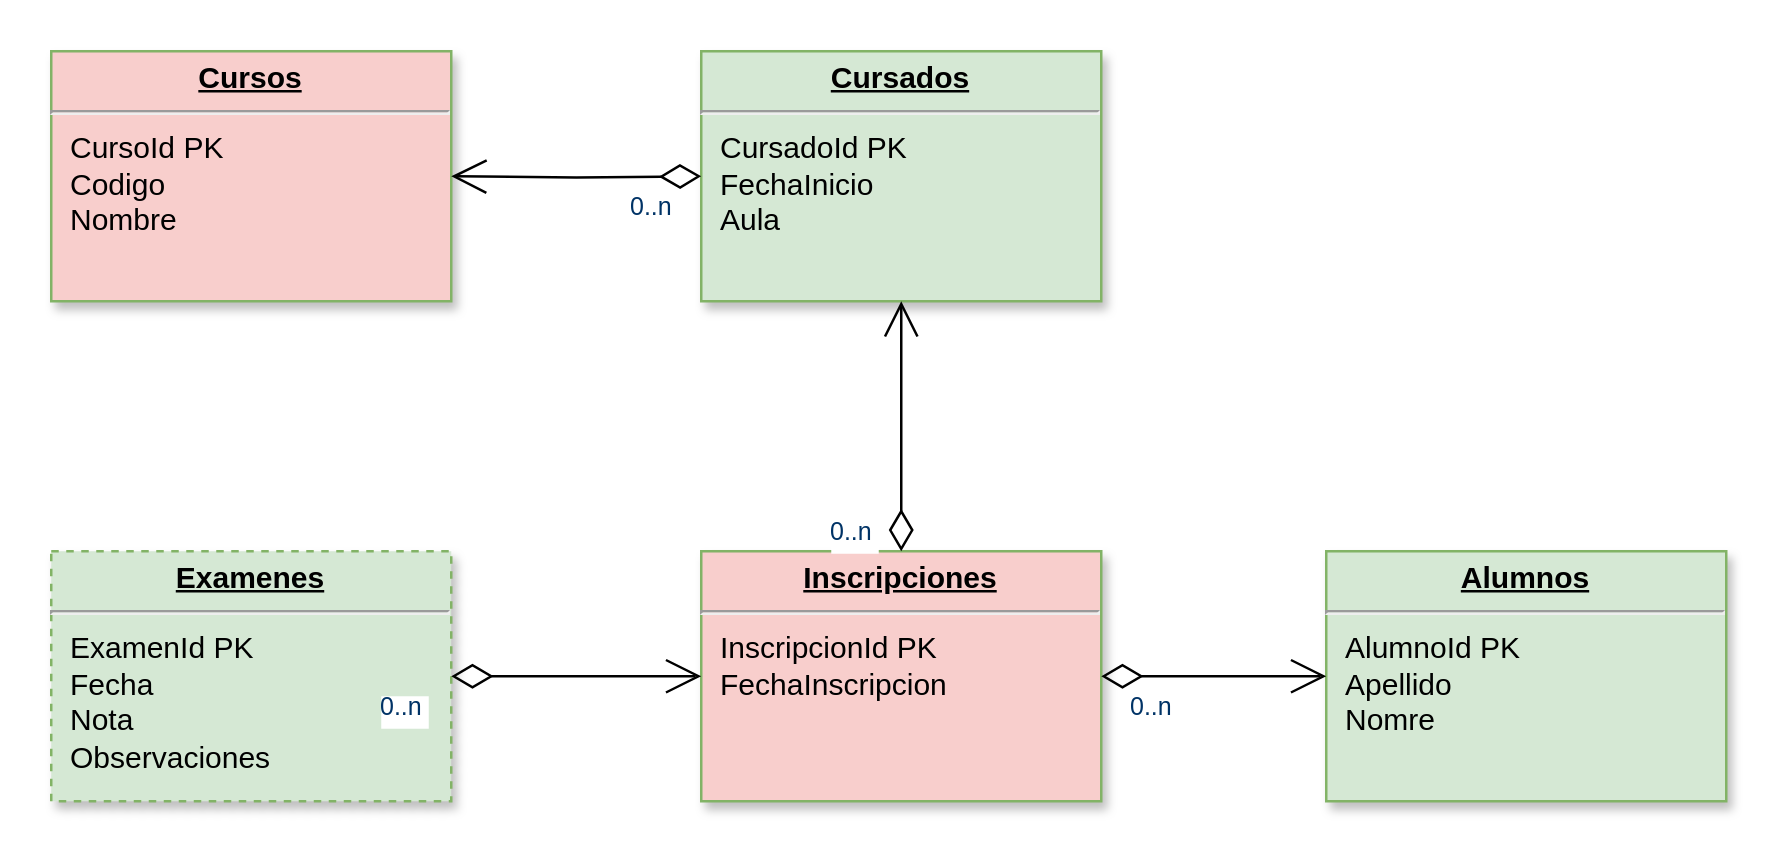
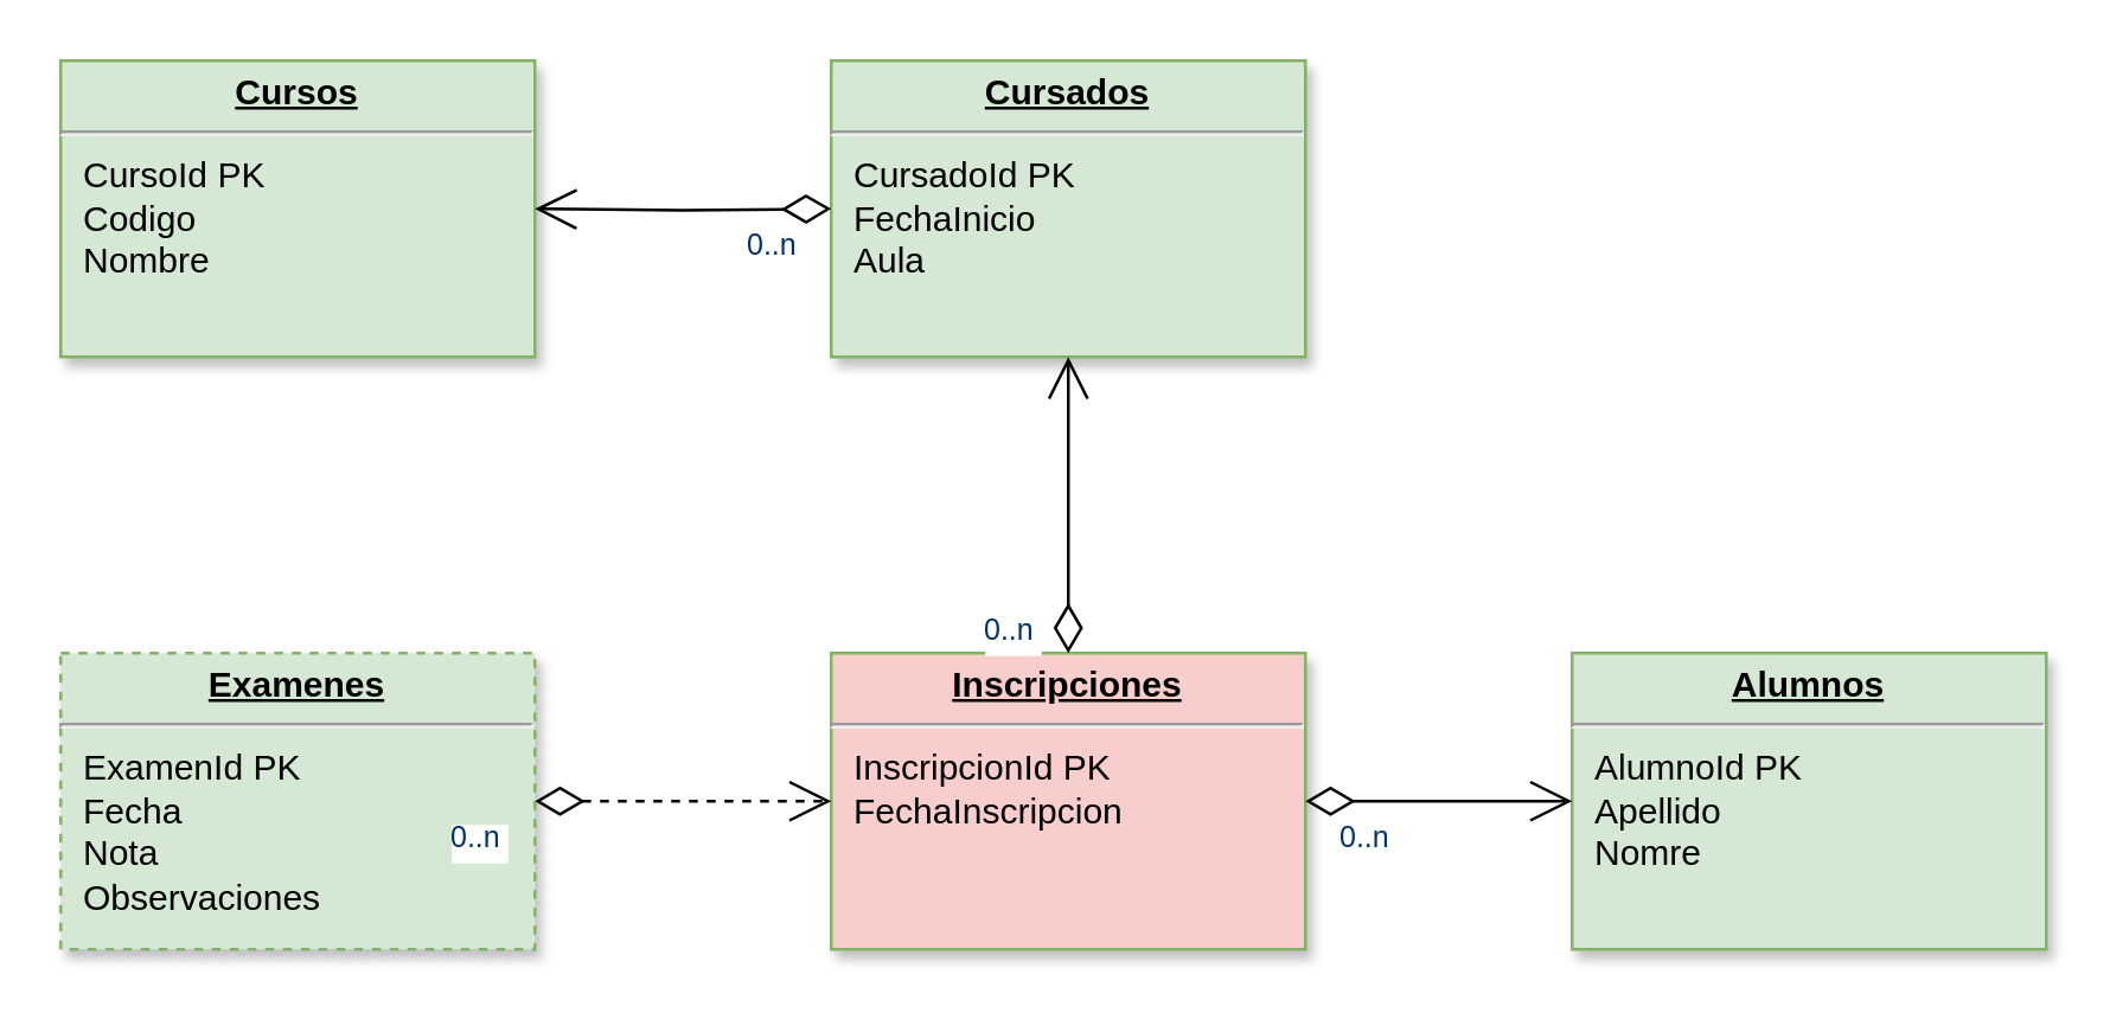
  <mxCell id="0" />
  <mxCell id="1" parent="0" />
- <mxCell id="2" value="&lt;p style=&quot;margin: 0px; margin-top: 4px; text-align: center; text-decoration: underline;&quot;&gt;&lt;strong&gt;Cursos&lt;/strong&gt;&lt;/p&gt;&lt;hr&gt;&lt;p style=&quot;margin: 0px; margin-left: 8px;&quot;&gt;CursoId PK&lt;/p&gt;&lt;p style=&quot;margin: 0px; margin-left: 8px;&quot;&gt;Codigo&lt;/p&gt;&lt;p style=&quot;margin: 0px; margin-left: 8px;&quot;&gt;Nombre&lt;/p&gt;" style="verticalAlign=top;align=left;overflow=fill;fontSize=12;fontFamily=Helvetica;html=1;strokeColor=#82b366;shadow=1;fillColor=#f8cecc;" vertex="1" parent="1"><mxGeometry x="20" y="20" width="160" height="100" as="geometry" /></mxCell>
+ <mxCell id="2" value="&lt;p style=&quot;margin: 0px; margin-top: 4px; text-align: center; text-decoration: underline;&quot;&gt;&lt;strong&gt;Cursos&lt;/strong&gt;&lt;/p&gt;&lt;hr&gt;&lt;p style=&quot;margin: 0px; margin-left: 8px;&quot;&gt;CursoId PK&lt;/p&gt;&lt;p style=&quot;margin: 0px; margin-left: 8px;&quot;&gt;Codigo&lt;/p&gt;&lt;p style=&quot;margin: 0px; margin-left: 8px;&quot;&gt;Nombre&lt;/p&gt;" style="verticalAlign=top;align=left;overflow=fill;fontSize=12;fontFamily=Helvetica;html=1;strokeColor=#82b366;shadow=1;fillColor=#d5e8d4;" vertex="1" parent="1"><mxGeometry x="20" y="20" width="160" height="100" as="geometry" /></mxCell>
  <mxCell id="3" value="&lt;p style=&quot;margin: 0px; margin-top: 4px; text-align: center; text-decoration: underline;&quot;&gt;&lt;strong&gt;Cursados&lt;/strong&gt;&lt;/p&gt;&lt;hr&gt;&lt;p style=&quot;margin: 0px; margin-left: 8px;&quot;&gt;CursadoId PK&lt;/p&gt;&lt;p style=&quot;margin: 0px; margin-left: 8px;&quot;&gt;FechaInicio&lt;/p&gt;&lt;p style=&quot;margin: 0px; margin-left: 8px;&quot;&gt;Aula&lt;/p&gt;" style="verticalAlign=top;align=left;overflow=fill;fontSize=12;fontFamily=Helvetica;html=1;strokeColor=#82b366;shadow=1;fillColor=#d5e8d4;" vertex="1" parent="1"><mxGeometry x="280" y="20" width="160" height="100" as="geometry" /></mxCell>
  <mxCell id="4" value="&lt;p style=&quot;margin: 0px; margin-top: 4px; text-align: center; text-decoration: underline;&quot;&gt;&lt;strong&gt;Inscripciones&lt;/strong&gt;&lt;/p&gt;&lt;hr&gt;&lt;p style=&quot;margin: 0px; margin-left: 8px;&quot;&gt;InscripcionId PK&lt;/p&gt;&lt;p style=&quot;margin: 0px; margin-left: 8px;&quot;&gt;FechaInscripcion&lt;/p&gt;" style="verticalAlign=top;align=left;overflow=fill;fontSize=12;fontFamily=Helvetica;html=1;strokeColor=#82b366;shadow=1;fillColor=#f8cecc;" vertex="1" parent="1"><mxGeometry x="280" y="220" width="160" height="100" as="geometry" /></mxCell>
  <mxCell id="5" value="&lt;p style=&quot;margin: 0px; margin-top: 4px; text-align: center; text-decoration: underline;&quot;&gt;&lt;strong&gt;Examenes&lt;/strong&gt;&lt;/p&gt;&lt;hr&gt;&lt;p style=&quot;margin: 0px; margin-left: 8px;&quot;&gt;ExamenId PK&lt;/p&gt;&lt;p style=&quot;margin: 0px; margin-left: 8px;&quot;&gt;Fecha&lt;br&gt;Nota&lt;/p&gt;&lt;p style=&quot;margin: 0px; margin-left: 8px;&quot;&gt;Observaciones&lt;/p&gt;" style="verticalAlign=top;align=left;overflow=fill;fontSize=12;fontFamily=Helvetica;html=1;strokeColor=#82b366;shadow=1;fillColor=#d5e8d4;dashed=1;" vertex="1" parent="1"><mxGeometry x="20" y="220" width="160" height="100" as="geometry" /></mxCell>
  <mxCell id="6" value="&lt;p style=&quot;margin: 0px; margin-top: 4px; text-align: center; text-decoration: underline;&quot;&gt;&lt;strong&gt;Alumnos&lt;/strong&gt;&lt;/p&gt;&lt;hr&gt;&lt;p style=&quot;margin: 0px; margin-left: 8px;&quot;&gt;AlumnoId PK&lt;/p&gt;&lt;p style=&quot;margin: 0px; margin-left: 8px;&quot;&gt;Apellido&lt;br&gt;Nomre&lt;/p&gt;" style="verticalAlign=top;align=left;overflow=fill;fontSize=12;fontFamily=Helvetica;html=1;strokeColor=#82b366;shadow=1;fillColor=#d5e8d4;" vertex="1" parent="1"><mxGeometry x="530" y="220" width="160" height="100" as="geometry" /></mxCell>
  <mxCell id="7" value="" style="endArrow=open;endSize=12;startArrow=diamondThin;startSize=14;startFill=0;edgeStyle=orthogonalEdgeStyle;rounded=0;entryX=1;entryY=0.5;entryDx=0;entryDy=0;" edge="1" parent="1" target="2"><mxGeometry x="228.28" y="-271.6" as="geometry"><mxPoint x="280" y="70" as="sourcePoint" /><mxPoint x="140" y="70" as="targetPoint" /></mxGeometry></mxCell>
  <mxCell id="8" value="0..n" style="resizable=0;align=left;verticalAlign=top;labelBackgroundColor=#ffffff;fontSize=10;strokeColor=#003366;shadow=1;fillColor=#D4E1F5;fontColor=#003366" connectable="0" vertex="1" parent="7"><mxGeometry x="-1" relative="1" as="geometry"><mxPoint x="-30" as="offset" /></mxGeometry></mxCell>
  <mxCell id="9" value="" style="endArrow=open;endSize=12;startArrow=diamondThin;startSize=14;startFill=0;edgeStyle=orthogonalEdgeStyle;rounded=0;entryX=0.5;entryY=1;entryDx=0;entryDy=0;exitX=0.5;exitY=0;exitDx=0;exitDy=0;" edge="1" parent="1" source="4" target="3"><mxGeometry x="238.28" y="-261.6" as="geometry"><mxPoint x="290" y="80" as="sourcePoint" /><mxPoint x="150" y="80" as="targetPoint" /></mxGeometry></mxCell>
  <mxCell id="10" value="0..n" style="resizable=0;align=left;verticalAlign=top;labelBackgroundColor=#ffffff;fontSize=10;strokeColor=#003366;shadow=1;fillColor=#D4E1F5;fontColor=#003366" connectable="0" vertex="1" parent="9"><mxGeometry x="-1" relative="1" as="geometry"><mxPoint x="-30" y="-20" as="offset" /></mxGeometry></mxCell>
- <mxCell id="11" value="" style="endArrow=open;endSize=12;startArrow=diamondThin;startSize=14;startFill=0;edgeStyle=orthogonalEdgeStyle;rounded=0;entryX=0;entryY=0.5;entryDx=0;entryDy=0;exitX=1;exitY=0.5;exitDx=0;exitDy=0;" edge="1" parent="1" source="5" target="4"><mxGeometry x="108.28" y="-161.6" as="geometry"><mxPoint x="230" y="320" as="sourcePoint" /><mxPoint x="230" y="220" as="targetPoint" /></mxGeometry></mxCell>
+ <mxCell id="11" value="" style="endArrow=open;endSize=12;startArrow=diamondThin;startSize=14;startFill=0;edgeStyle=orthogonalEdgeStyle;rounded=0;entryX=0;entryY=0.5;entryDx=0;entryDy=0;exitX=1;exitY=0.5;exitDx=0;exitDy=0;dashed=1;" edge="1" parent="1" source="5" target="4"><mxGeometry x="108.28" y="-161.6" as="geometry"><mxPoint x="230" y="320" as="sourcePoint" /><mxPoint x="230" y="220" as="targetPoint" /></mxGeometry></mxCell>
  <mxCell id="12" value="0..n" style="resizable=0;align=left;verticalAlign=top;labelBackgroundColor=#ffffff;fontSize=10;strokeColor=#003366;shadow=1;fillColor=#D4E1F5;fontColor=#003366" connectable="0" vertex="1" parent="11"><mxGeometry x="-1" relative="1" as="geometry"><mxPoint x="-30" as="offset" /></mxGeometry></mxCell>
  <mxCell id="13" value="" style="endArrow=open;endSize=12;startArrow=diamondThin;startSize=14;startFill=0;edgeStyle=orthogonalEdgeStyle;rounded=0;entryX=0;entryY=0.5;entryDx=0;entryDy=0;exitX=1;exitY=0.5;exitDx=0;exitDy=0;" edge="1" parent="1" source="4" target="6"><mxGeometry x="248.28" y="-251.6" as="geometry"><mxPoint x="370" y="230" as="sourcePoint" /><mxPoint x="370" y="130" as="targetPoint" /></mxGeometry></mxCell>
  <mxCell id="14" value="0..n" style="resizable=0;align=left;verticalAlign=top;labelBackgroundColor=#ffffff;fontSize=10;strokeColor=#003366;shadow=1;fillColor=#D4E1F5;fontColor=#003366" connectable="0" vertex="1" parent="13"><mxGeometry x="-1" relative="1" as="geometry"><mxPoint x="10" as="offset" /></mxGeometry></mxCell>
